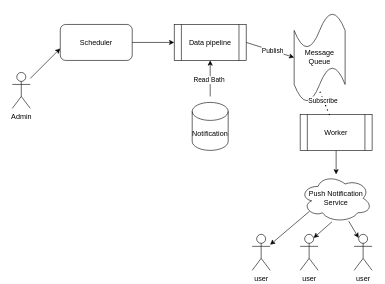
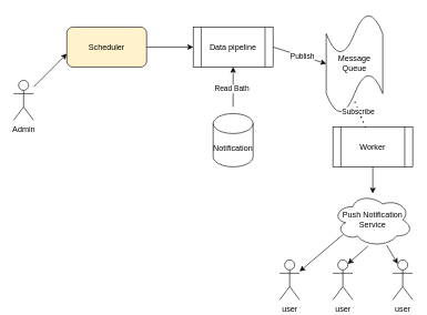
  <mxCell id="0" />
  <mxCell id="1" parent="0" />
  <mxCell id="2" value="Notification" style="shape=cylinder3;whiteSpace=wrap;html=1;boundedLbl=1;backgroundOutline=1;size=15;" vertex="1" parent="1"><mxGeometry x="320" y="170" width="60" height="80" as="geometry" /></mxCell>
  <mxCell id="3" value="Admin" style="shape=umlActor;verticalLabelPosition=bottom;verticalAlign=top;html=1;outlineConnect=0;" vertex="1" parent="1"><mxGeometry x="20" y="120" width="30" height="60" as="geometry" /></mxCell>
  <mxCell id="4" value="Data pipeline " style="shape=process;whiteSpace=wrap;html=1;backgroundOutline=1;" vertex="1" parent="1"><mxGeometry x="290" y="40" width="120" height="60" as="geometry" /></mxCell>
  <mxCell id="5" value="" style="endArrow=classic;html=1;rounded=0;" edge="1" parent="1"><mxGeometry width="50" height="50" relative="1" as="geometry"><mxPoint x="50" y="130" as="sourcePoint" /><mxPoint x="100" y="80" as="targetPoint" /></mxGeometry></mxCell>
- <mxCell id="6" value="Scheduler" style="rounded=1;whiteSpace=wrap;html=1;" vertex="1" parent="1"><mxGeometry x="100" y="40" width="120" height="60" as="geometry" /></mxCell>
+ <mxCell id="6" value="Scheduler" style="rounded=1;whiteSpace=wrap;html=1;fillColor=#fff2cc;" vertex="1" parent="1"><mxGeometry x="100" y="40" width="120" height="60" as="geometry" /></mxCell>
  <mxCell id="7" value="" style="endArrow=classic;html=1;rounded=0;entryX=0;entryY=0.5;entryDx=0;entryDy=0;" edge="1" parent="1" target="4"><mxGeometry width="50" height="50" relative="1" as="geometry"><mxPoint x="220" y="70" as="sourcePoint" /><mxPoint x="270" y="20" as="targetPoint" /></mxGeometry></mxCell>
  <mxCell id="8" value="" style="endArrow=classic;html=1;rounded=0;" edge="1" parent="1"><mxGeometry width="50" height="50" relative="1" as="geometry"><mxPoint x="350" y="160" as="sourcePoint" /><mxPoint x="350" y="100" as="targetPoint" /></mxGeometry></mxCell>
  <mxCell id="9" value="Read Bath" style="edgeLabel;html=1;align=center;verticalAlign=middle;resizable=0;points=[];" vertex="1" connectable="0" parent="8"><mxGeometry x="-0.067" y="3" relative="1" as="geometry"><mxPoint as="offset" /></mxGeometry></mxCell>
  <mxCell id="10" value="Message Queue " style="shape=tape;whiteSpace=wrap;html=1;" vertex="1" parent="1"><mxGeometry x="490" y="20" width="85" height="150" as="geometry" /></mxCell>
  <mxCell id="11" value="" style="endArrow=classic;html=1;rounded=0;entryX=0;entryY=0.5;entryDx=0;entryDy=0;entryPerimeter=0;" edge="1" parent="1" target="10"><mxGeometry width="50" height="50" relative="1" as="geometry"><mxPoint x="410" y="70" as="sourcePoint" /><mxPoint x="480" y="70" as="targetPoint" /></mxGeometry></mxCell>
  <mxCell id="12" value="Publish" style="edgeLabel;html=1;align=center;verticalAlign=middle;resizable=0;points=[];" vertex="1" connectable="0" parent="11"><mxGeometry x="0.1" relative="1" as="geometry"><mxPoint as="offset" /></mxGeometry></mxCell>
  <mxCell id="13" value="Worker" style="shape=process;whiteSpace=wrap;html=1;backgroundOutline=1;" vertex="1" parent="1"><mxGeometry x="500" y="190" width="120" height="60" as="geometry" /></mxCell>
  <mxCell id="14" value="" style="endArrow=none;dashed=1;html=1;dashPattern=1 3;strokeWidth=2;rounded=0;entryX=0.483;entryY=0.85;entryDx=0;entryDy=0;entryPerimeter=0;exitX=0.408;exitY=0.017;exitDx=0;exitDy=0;exitPerimeter=0;" edge="1" parent="1" source="13" target="10"><mxGeometry width="50" height="50" relative="1" as="geometry"><mxPoint x="548" y="180" as="sourcePoint" /><mxPoint x="590" y="110" as="targetPoint" /></mxGeometry></mxCell>
  <mxCell id="15" value="Subscribe" style="edgeLabel;html=1;align=center;verticalAlign=middle;resizable=0;points=[];" vertex="1" connectable="0" parent="14"><mxGeometry x="0.163" y="1" relative="1" as="geometry"><mxPoint as="offset" /></mxGeometry></mxCell>
  <mxCell id="16" value="Push Notification Service" style="ellipse;shape=cloud;whiteSpace=wrap;html=1;" vertex="1" parent="1"><mxGeometry x="500" y="290" width="120" height="80" as="geometry" /></mxCell>
  <mxCell id="17" value="" style="endArrow=classic;html=1;rounded=0;exitX=0.5;exitY=1;exitDx=0;exitDy=0;" edge="1" parent="1" source="13" target="16"><mxGeometry width="50" height="50" relative="1" as="geometry"><mxPoint x="350" y="360" as="sourcePoint" /><mxPoint x="400" y="310" as="targetPoint" /></mxGeometry></mxCell>
  <mxCell id="18" value="user" style="shape=umlActor;verticalLabelPosition=bottom;verticalAlign=top;html=1;outlineConnect=0;" vertex="1" parent="1"><mxGeometry x="420" y="390" width="30" height="60" as="geometry" /></mxCell>
  <mxCell id="19" value="user" style="shape=umlActor;verticalLabelPosition=bottom;verticalAlign=top;html=1;outlineConnect=0;" vertex="1" parent="1"><mxGeometry x="500" y="390" width="30" height="60" as="geometry" /></mxCell>
  <mxCell id="20" value="user" style="shape=umlActor;verticalLabelPosition=bottom;verticalAlign=top;html=1;outlineConnect=0;" vertex="1" parent="1"><mxGeometry x="590" y="390" width="30" height="60" as="geometry" /></mxCell>
  <mxCell id="21" value="" style="endArrow=classic;html=1;rounded=0;exitX=0.13;exitY=0.77;exitDx=0;exitDy=0;exitPerimeter=0;" edge="1" parent="1" source="16" target="18"><mxGeometry width="50" height="50" relative="1" as="geometry"><mxPoint x="240" y="380" as="sourcePoint" /><mxPoint x="290" y="330" as="targetPoint" /></mxGeometry></mxCell>
  <mxCell id="22" value="" style="endArrow=classic;html=1;rounded=0;entryX=0.75;entryY=0.1;entryDx=0;entryDy=0;entryPerimeter=0;exitX=0.442;exitY=0.988;exitDx=0;exitDy=0;exitPerimeter=0;" edge="1" parent="1" source="16" target="19"><mxGeometry width="50" height="50" relative="1" as="geometry"><mxPoint x="550" y="380" as="sourcePoint" /><mxPoint x="600" y="360" as="targetPoint" /></mxGeometry></mxCell>
  <mxCell id="23" value="" style="endArrow=classic;html=1;rounded=0;exitX=0.675;exitY=0.975;exitDx=0;exitDy=0;exitPerimeter=0;entryX=0.25;entryY=0.1;entryDx=0;entryDy=0;entryPerimeter=0;" edge="1" parent="1" source="16" target="20"><mxGeometry width="50" height="50" relative="1" as="geometry"><mxPoint x="250" y="450" as="sourcePoint" /><mxPoint x="300" y="400" as="targetPoint" /></mxGeometry></mxCell>
